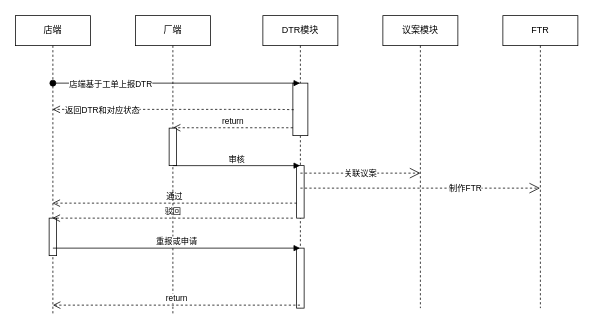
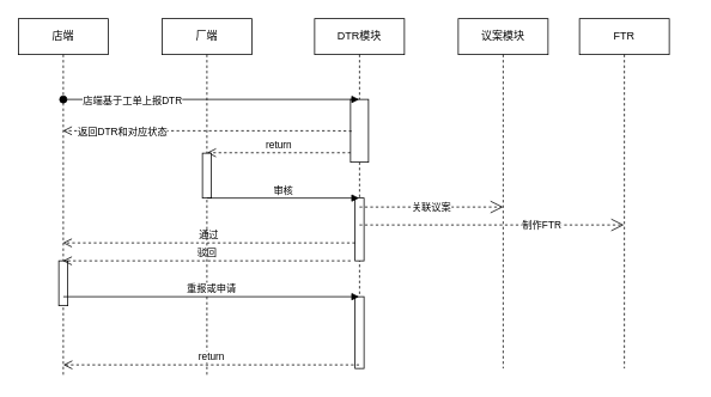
  <mxCell id="0" />
  <mxCell id="1" parent="0" />
  <mxCell id="2" value="店端" style="shape=umlLifeline;perimeter=lifelinePerimeter;whiteSpace=wrap;html=1;container=1;collapsible=0;recursiveResize=0;outlineConnect=0;" vertex="1" parent="1"><mxGeometry x="20" y="20" width="100" height="400" as="geometry" /></mxCell>
  <mxCell id="3" value="" style="html=1;points=[];perimeter=orthogonalPerimeter;" vertex="1" parent="2"><mxGeometry x="45" y="270" width="10" height="50" as="geometry" /></mxCell>
  <mxCell id="4" value="议案模块" style="shape=umlLifeline;perimeter=lifelinePerimeter;whiteSpace=wrap;html=1;container=1;collapsible=0;recursiveResize=0;outlineConnect=0;" vertex="1" parent="1"><mxGeometry x="510" y="20" width="100" height="390" as="geometry" /></mxCell>
  <mxCell id="5" value="DTR模块" style="shape=umlLifeline;perimeter=lifelinePerimeter;whiteSpace=wrap;html=1;container=1;collapsible=0;recursiveResize=0;outlineConnect=0;" vertex="1" parent="1"><mxGeometry x="350" y="20" width="100" height="390" as="geometry" /></mxCell>
  <mxCell id="6" value="" style="html=1;points=[];perimeter=orthogonalPerimeter;" vertex="1" parent="5"><mxGeometry x="40" y="90" width="20" height="70" as="geometry" /></mxCell>
  <mxCell id="7" value="" style="html=1;points=[];perimeter=orthogonalPerimeter;" vertex="1" parent="5"><mxGeometry x="45" y="200" width="10" height="70" as="geometry" /></mxCell>
  <mxCell id="8" value="通过" style="html=1;verticalAlign=bottom;endArrow=open;dashed=1;endSize=8;rounded=0;" edge="1" parent="5" target="2"><mxGeometry relative="1" as="geometry"><mxPoint x="45" y="250" as="sourcePoint" /><mxPoint x="-35" y="250" as="targetPoint" /></mxGeometry></mxCell>
  <mxCell id="9" value="驳回" style="html=1;verticalAlign=bottom;endArrow=open;dashed=1;endSize=8;rounded=0;" edge="1" parent="5" target="2"><mxGeometry relative="1" as="geometry"><mxPoint x="40" y="270" as="sourcePoint" /><mxPoint x="-40" y="270" as="targetPoint" /></mxGeometry></mxCell>
  <mxCell id="10" value="" style="html=1;points=[];perimeter=orthogonalPerimeter;" vertex="1" parent="5"><mxGeometry x="45" y="310" width="10" height="80" as="geometry" /></mxCell>
  <mxCell id="11" value="厂端" style="shape=umlLifeline;perimeter=lifelinePerimeter;whiteSpace=wrap;html=1;container=1;collapsible=0;recursiveResize=0;outlineConnect=0;" vertex="1" parent="1"><mxGeometry x="180" y="20" width="100" height="400" as="geometry" /></mxCell>
  <mxCell id="12" value="return" style="html=1;verticalAlign=bottom;endArrow=open;dashed=1;endSize=8;rounded=0;exitX=0;exitY=0.85;exitDx=0;exitDy=0;exitPerimeter=0;" edge="1" parent="11" source="6"><mxGeometry relative="1" as="geometry"><mxPoint x="130" y="149.5" as="sourcePoint" /><mxPoint x="50" y="149.5" as="targetPoint" /></mxGeometry></mxCell>
  <mxCell id="13" value="" style="html=1;points=[];perimeter=orthogonalPerimeter;" vertex="1" parent="11"><mxGeometry x="45" y="150" width="10" height="50" as="geometry" /></mxCell>
- <mxCell id="14" value="FTR" style="shape=umlLifeline;perimeter=lifelinePerimeter;whiteSpace=wrap;html=1;container=1;collapsible=0;recursiveResize=0;outlineConnect=0;" vertex="1" parent="1"><mxGeometry x="670" y="20" width="100" height="390" as="geometry" /></mxCell>
+ <mxCell id="14" value="FTR" style="shape=umlLifeline;perimeter=lifelinePerimeter;whiteSpace=wrap;html=1;container=1;collapsible=0;recursiveResize=0;outlineConnect=0;" vertex="1" parent="1"><mxGeometry x="645" y="20" width="100" height="390" as="geometry" /></mxCell>
  <mxCell id="15" value="" style="html=1;verticalAlign=bottom;startArrow=oval;endArrow=block;startSize=8;rounded=0;" edge="1" target="5" parent="1"><mxGeometry relative="1" as="geometry"><mxPoint x="70" y="110" as="sourcePoint" /></mxGeometry></mxCell>
  <mxCell id="16" value="店端基于工单上报DTR" style="edgeLabel;html=1;align=center;verticalAlign=middle;resizable=0;points=[];" vertex="1" connectable="0" parent="15"><mxGeometry x="-0.54" y="-1" relative="1" as="geometry"><mxPoint as="offset" /></mxGeometry></mxCell>
  <mxCell id="17" value="" style="html=1;verticalAlign=bottom;endArrow=open;dashed=1;endSize=8;rounded=0;exitX=0.06;exitY=0.506;exitDx=0;exitDy=0;exitPerimeter=0;" edge="1" parent="1" source="6" target="2"><mxGeometry relative="1" as="geometry"><mxPoint x="390" y="150" as="sourcePoint" /><mxPoint x="310" y="150" as="targetPoint" /><Array as="points"><mxPoint x="370" y="145" /><mxPoint x="300" y="145" /><mxPoint x="220" y="145" /></Array></mxGeometry></mxCell>
  <mxCell id="18" value="返回DTR和对应状态" style="edgeLabel;html=1;align=center;verticalAlign=middle;resizable=0;points=[];" vertex="1" connectable="0" parent="17"><mxGeometry x="0.593" relative="1" as="geometry"><mxPoint as="offset" /></mxGeometry></mxCell>
  <mxCell id="19" value="审核" style="html=1;verticalAlign=bottom;endArrow=block;rounded=0;" edge="1" parent="1" target="5"><mxGeometry width="80" relative="1" as="geometry"><mxPoint x="230" y="220" as="sourcePoint" /><mxPoint x="310" y="220" as="targetPoint" /></mxGeometry></mxCell>
  <mxCell id="20" value="关联议案" style="endArrow=open;endSize=12;dashed=1;html=1;rounded=0;" edge="1" parent="1"><mxGeometry width="160" relative="1" as="geometry"><mxPoint x="400" y="230" as="sourcePoint" /><mxPoint x="560" y="230" as="targetPoint" /></mxGeometry></mxCell>
  <mxCell id="21" value="" style="endArrow=open;endSize=12;dashed=1;html=1;rounded=0;" edge="1" parent="1" target="14"><mxGeometry width="160" relative="1" as="geometry"><mxPoint x="400" y="250" as="sourcePoint" /><mxPoint x="560" y="250" as="targetPoint" /><Array as="points"><mxPoint x="490" y="250" /></Array></mxGeometry></mxCell>
  <mxCell id="22" value="制作FTR" style="edgeLabel;html=1;align=center;verticalAlign=middle;resizable=0;points=[];" vertex="1" connectable="0" parent="21"><mxGeometry x="0.372" y="1" relative="1" as="geometry"><mxPoint as="offset" /></mxGeometry></mxCell>
  <mxCell id="23" value="重报或申请" style="html=1;verticalAlign=bottom;endArrow=block;rounded=0;" edge="1" target="5" parent="1"><mxGeometry relative="1" as="geometry"><mxPoint x="70" y="330" as="sourcePoint" /></mxGeometry></mxCell>
  <mxCell id="24" value="return" style="html=1;verticalAlign=bottom;endArrow=open;dashed=1;endSize=8;rounded=0;" edge="1" source="5" parent="1"><mxGeometry relative="1" as="geometry"><mxPoint x="70" y="406" as="targetPoint" /><Array as="points"><mxPoint x="340" y="406" /></Array></mxGeometry></mxCell>
